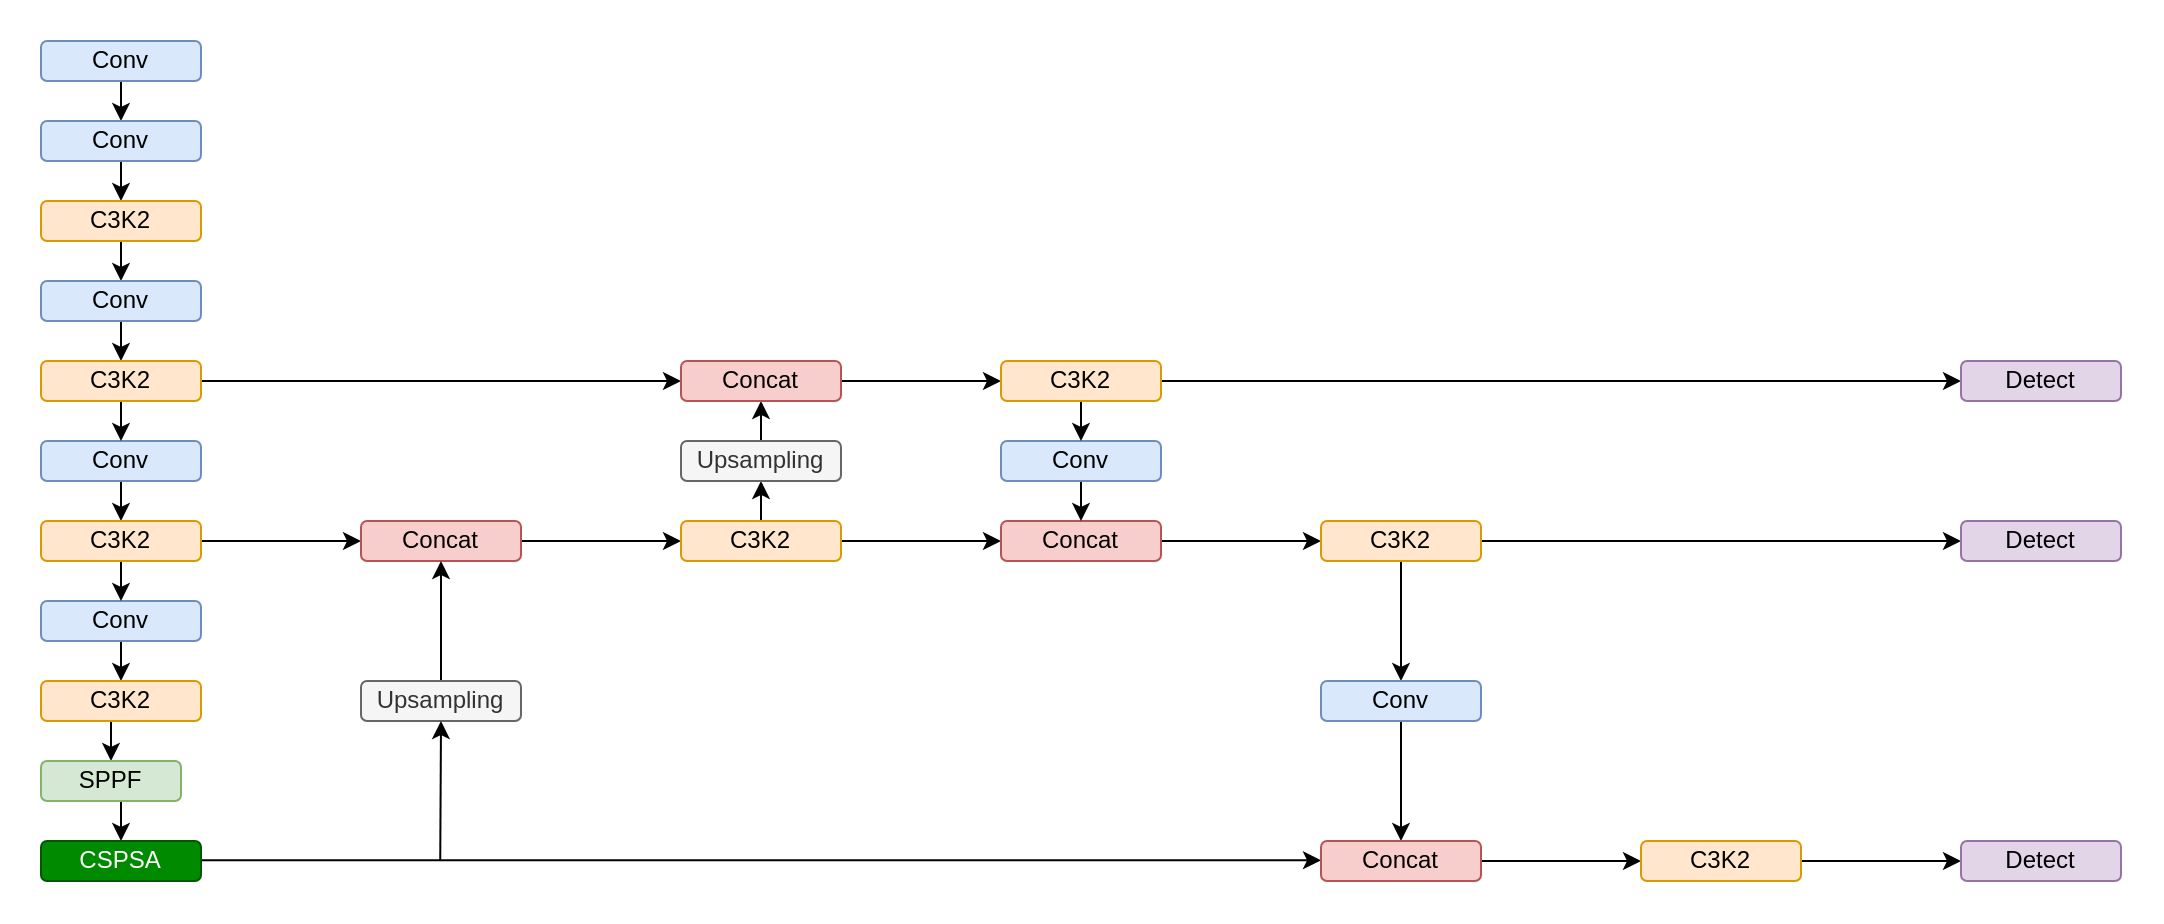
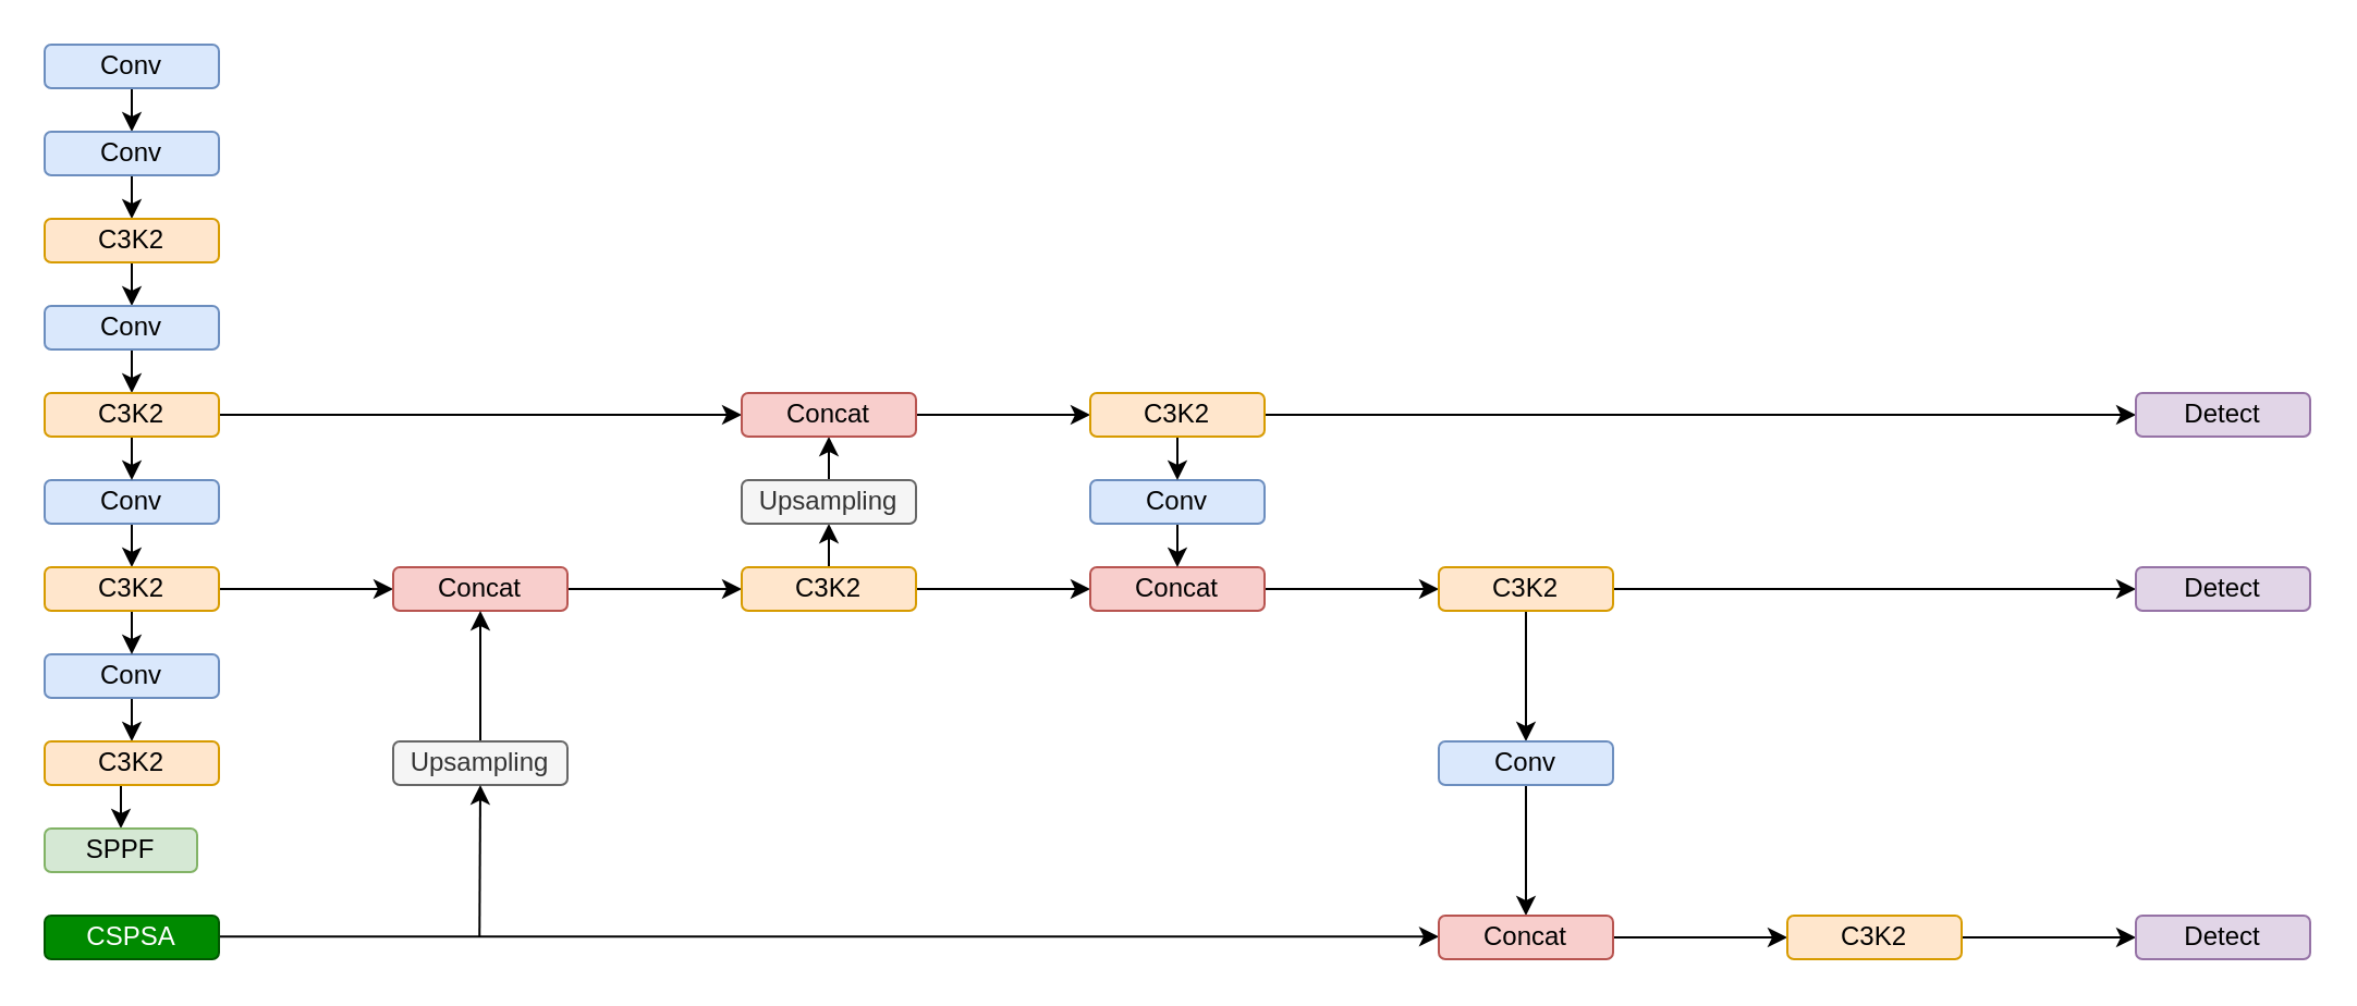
  <mxCell id="0" />
  <mxCell id="1" parent="0" />
  <mxCell id="2" style="edgeStyle=orthogonalEdgeStyle;rounded=0;orthogonalLoop=1;jettySize=auto;html=1;exitX=0.5;exitY=1;exitDx=0;exitDy=0;entryX=0.5;entryY=0;entryDx=0;entryDy=0;" edge="1" parent="1" source="3" target="5"><mxGeometry relative="1" as="geometry" /></mxCell>
  <mxCell id="3" value="Conv" style="rounded=1;whiteSpace=wrap;html=1;fillColor=#dae8fc;strokeColor=#6c8ebf;textShadow=0;" vertex="1" parent="1"><mxGeometry x="20" y="20" width="80" height="20" as="geometry" /></mxCell>
  <mxCell id="4" style="edgeStyle=orthogonalEdgeStyle;rounded=0;orthogonalLoop=1;jettySize=auto;html=1;exitX=0.5;exitY=1;exitDx=0;exitDy=0;entryX=0.5;entryY=0;entryDx=0;entryDy=0;" edge="1" parent="1" source="5" target="7"><mxGeometry relative="1" as="geometry" /></mxCell>
  <mxCell id="5" value="Conv" style="rounded=1;whiteSpace=wrap;html=1;fillColor=#dae8fc;strokeColor=#6c8ebf;textShadow=0;" vertex="1" parent="1"><mxGeometry x="20" y="60" width="80" height="20" as="geometry" /></mxCell>
  <mxCell id="6" style="edgeStyle=orthogonalEdgeStyle;rounded=0;orthogonalLoop=1;jettySize=auto;html=1;exitX=0.5;exitY=1;exitDx=0;exitDy=0;entryX=0.5;entryY=0;entryDx=0;entryDy=0;" edge="1" parent="1" source="7" target="9"><mxGeometry relative="1" as="geometry" /></mxCell>
  <mxCell id="7" value="C3K2" style="rounded=1;whiteSpace=wrap;html=1;fillColor=#ffe6cc;strokeColor=#d79b00;" vertex="1" parent="1"><mxGeometry x="20" y="100" width="80" height="20" as="geometry" /></mxCell>
  <mxCell id="8" style="edgeStyle=orthogonalEdgeStyle;rounded=0;orthogonalLoop=1;jettySize=auto;html=1;exitX=0.5;exitY=1;exitDx=0;exitDy=0;entryX=0.5;entryY=0;entryDx=0;entryDy=0;" edge="1" parent="1" source="9" target="14"><mxGeometry relative="1" as="geometry" /></mxCell>
  <mxCell id="9" value="Conv" style="rounded=1;whiteSpace=wrap;html=1;fillColor=#dae8fc;strokeColor=#6c8ebf;textShadow=0;" vertex="1" parent="1"><mxGeometry x="20" y="140" width="80" height="20" as="geometry" /></mxCell>
  <mxCell id="10" style="edgeStyle=orthogonalEdgeStyle;rounded=0;orthogonalLoop=1;jettySize=auto;html=1;exitX=0.5;exitY=1;exitDx=0;exitDy=0;entryX=0.5;entryY=0;entryDx=0;entryDy=0;" edge="1" parent="1" source="11" target="19"><mxGeometry relative="1" as="geometry" /></mxCell>
  <mxCell id="11" value="Conv" style="rounded=1;whiteSpace=wrap;html=1;fillColor=#dae8fc;strokeColor=#6c8ebf;textShadow=0;" vertex="1" parent="1"><mxGeometry x="20" y="220" width="80" height="20" as="geometry" /></mxCell>
  <mxCell id="12" style="edgeStyle=orthogonalEdgeStyle;rounded=0;orthogonalLoop=1;jettySize=auto;html=1;exitX=0.5;exitY=1;exitDx=0;exitDy=0;entryX=0.5;entryY=0;entryDx=0;entryDy=0;" edge="1" parent="1" source="14" target="11"><mxGeometry relative="1" as="geometry" /></mxCell>
  <mxCell id="13" style="edgeStyle=orthogonalEdgeStyle;rounded=0;orthogonalLoop=1;jettySize=auto;html=1;exitX=1;exitY=0.5;exitDx=0;exitDy=0;entryX=0;entryY=0.5;entryDx=0;entryDy=0;" edge="1" parent="1" source="14" target="36"><mxGeometry relative="1" as="geometry" /></mxCell>
  <mxCell id="14" value="C3K2" style="rounded=1;whiteSpace=wrap;html=1;fillColor=#ffe6cc;strokeColor=#d79b00;" vertex="1" parent="1"><mxGeometry x="20" y="180" width="80" height="20" as="geometry" /></mxCell>
  <mxCell id="15" style="edgeStyle=orthogonalEdgeStyle;rounded=0;orthogonalLoop=1;jettySize=auto;html=1;exitX=0.5;exitY=1;exitDx=0;exitDy=0;entryX=0.5;entryY=0;entryDx=0;entryDy=0;" edge="1" parent="1" source="16" target="21"><mxGeometry relative="1" as="geometry" /></mxCell>
  <mxCell id="16" value="Conv" style="rounded=1;whiteSpace=wrap;html=1;fillColor=#dae8fc;strokeColor=#6c8ebf;textShadow=0;" vertex="1" parent="1"><mxGeometry x="20" y="300" width="80" height="20" as="geometry" /></mxCell>
  <mxCell id="17" style="edgeStyle=orthogonalEdgeStyle;rounded=0;orthogonalLoop=1;jettySize=auto;html=1;exitX=0.5;exitY=1;exitDx=0;exitDy=0;entryX=0.5;entryY=0;entryDx=0;entryDy=0;" edge="1" parent="1" source="19" target="16"><mxGeometry relative="1" as="geometry" /></mxCell>
  <mxCell id="18" style="edgeStyle=orthogonalEdgeStyle;rounded=0;orthogonalLoop=1;jettySize=auto;html=1;exitX=1;exitY=0.5;exitDx=0;exitDy=0;entryX=0;entryY=0.5;entryDx=0;entryDy=0;" edge="1" parent="1" source="19" target="27"><mxGeometry relative="1" as="geometry" /></mxCell>
  <mxCell id="19" value="C3K2" style="rounded=1;whiteSpace=wrap;html=1;fillColor=#ffe6cc;strokeColor=#d79b00;" vertex="1" parent="1"><mxGeometry x="20" y="260" width="80" height="20" as="geometry" /></mxCell>
  <mxCell id="20" style="edgeStyle=orthogonalEdgeStyle;rounded=0;orthogonalLoop=1;jettySize=auto;html=1;exitX=0.5;exitY=1;exitDx=0;exitDy=0;entryX=0.5;entryY=0;entryDx=0;entryDy=0;" edge="1" parent="1" source="21" target="23"><mxGeometry relative="1" as="geometry" /></mxCell>
  <mxCell id="21" value="C3K2" style="rounded=1;whiteSpace=wrap;html=1;fillColor=#ffe6cc;strokeColor=#d79b00;" vertex="1" parent="1"><mxGeometry x="20" y="340" width="80" height="20" as="geometry" /></mxCell>
- <mxCell id="22" style="edgeStyle=orthogonalEdgeStyle;rounded=0;orthogonalLoop=1;jettySize=auto;html=1;exitX=0.5;exitY=1;exitDx=0;exitDy=0;entryX=0.5;entryY=0;entryDx=0;entryDy=0;" edge="1" parent="1" source="23" target="25"><mxGeometry relative="1" as="geometry" /></mxCell>
  <mxCell id="23" value="SPPF" style="rounded=1;whiteSpace=wrap;html=1;fillColor=#d5e8d4;strokeColor=#82b366;" vertex="1" parent="1"><mxGeometry x="20" y="380" width="70" height="20" as="geometry" /></mxCell>
  <mxCell id="24" style="edgeStyle=orthogonalEdgeStyle;rounded=0;orthogonalLoop=1;jettySize=auto;html=1;exitX=1;exitY=0.5;exitDx=0;exitDy=0;entryX=0;entryY=0.5;entryDx=0;entryDy=0;" edge="1" parent="1"><mxGeometry relative="1" as="geometry"><mxPoint x="100" y="429.62" as="sourcePoint" /><mxPoint x="660" y="429.62" as="targetPoint" /></mxGeometry></mxCell>
  <mxCell id="25" value="CSPSA" style="rounded=1;whiteSpace=wrap;html=1;fillColor=#008a00;strokeColor=#005700;fontColor=#ffffff;" vertex="1" parent="1"><mxGeometry x="20" y="420" width="80" height="20" as="geometry" /></mxCell>
  <mxCell id="26" style="edgeStyle=orthogonalEdgeStyle;rounded=0;orthogonalLoop=1;jettySize=auto;html=1;exitX=1;exitY=0.5;exitDx=0;exitDy=0;entryX=0;entryY=0.5;entryDx=0;entryDy=0;" edge="1" parent="1" source="27" target="32"><mxGeometry relative="1" as="geometry" /></mxCell>
  <mxCell id="27" value="Concat" style="rounded=1;whiteSpace=wrap;html=1;fillColor=#f8cecc;strokeColor=#b85450;" vertex="1" parent="1"><mxGeometry x="180" y="260" width="80" height="20" as="geometry" /></mxCell>
  <mxCell id="28" style="edgeStyle=orthogonalEdgeStyle;rounded=0;orthogonalLoop=1;jettySize=auto;html=1;exitX=0.5;exitY=0;exitDx=0;exitDy=0;entryX=0.5;entryY=1;entryDx=0;entryDy=0;" edge="1" parent="1" source="29" target="27"><mxGeometry relative="1" as="geometry" /></mxCell>
  <mxCell id="29" value="Upsampling" style="rounded=1;whiteSpace=wrap;html=1;fillColor=#f5f5f5;strokeColor=#666666;fontColor=#333333;" vertex="1" parent="1"><mxGeometry x="180" y="340" width="80" height="20" as="geometry" /></mxCell>
  <mxCell id="30" style="edgeStyle=orthogonalEdgeStyle;rounded=0;orthogonalLoop=1;jettySize=auto;html=1;exitX=0.5;exitY=0;exitDx=0;exitDy=0;entryX=0.5;entryY=1;entryDx=0;entryDy=0;" edge="1" parent="1" source="32" target="34"><mxGeometry relative="1" as="geometry" /></mxCell>
  <mxCell id="31" style="edgeStyle=orthogonalEdgeStyle;rounded=0;orthogonalLoop=1;jettySize=auto;html=1;exitX=1;exitY=0.5;exitDx=0;exitDy=0;entryX=0;entryY=0.5;entryDx=0;entryDy=0;" edge="1" parent="1" source="32" target="38"><mxGeometry relative="1" as="geometry" /></mxCell>
  <mxCell id="32" value="C3K2" style="rounded=1;whiteSpace=wrap;html=1;fillColor=#ffe6cc;strokeColor=#d79b00;" vertex="1" parent="1"><mxGeometry x="340" y="260" width="80" height="20" as="geometry" /></mxCell>
  <mxCell id="33" style="edgeStyle=orthogonalEdgeStyle;rounded=0;orthogonalLoop=1;jettySize=auto;html=1;exitX=0.5;exitY=0;exitDx=0;exitDy=0;entryX=0.5;entryY=1;entryDx=0;entryDy=0;" edge="1" parent="1" source="34" target="36"><mxGeometry relative="1" as="geometry" /></mxCell>
  <mxCell id="34" value="Upsampling" style="rounded=1;whiteSpace=wrap;html=1;fillColor=#f5f5f5;strokeColor=#666666;fontColor=#333333;" vertex="1" parent="1"><mxGeometry x="340" y="220" width="80" height="20" as="geometry" /></mxCell>
  <mxCell id="35" style="edgeStyle=orthogonalEdgeStyle;rounded=0;orthogonalLoop=1;jettySize=auto;html=1;exitX=1;exitY=0.5;exitDx=0;exitDy=0;entryX=0;entryY=0.5;entryDx=0;entryDy=0;" edge="1" parent="1" source="36" target="43"><mxGeometry relative="1" as="geometry" /></mxCell>
  <mxCell id="36" value="Concat" style="rounded=1;whiteSpace=wrap;html=1;fillColor=#f8cecc;strokeColor=#b85450;" vertex="1" parent="1"><mxGeometry x="340" y="180" width="80" height="20" as="geometry" /></mxCell>
  <mxCell id="37" style="edgeStyle=orthogonalEdgeStyle;rounded=0;orthogonalLoop=1;jettySize=auto;html=1;exitX=1;exitY=0.5;exitDx=0;exitDy=0;" edge="1" parent="1" source="38" target="46"><mxGeometry relative="1" as="geometry" /></mxCell>
  <mxCell id="38" value="Concat" style="rounded=1;whiteSpace=wrap;html=1;fillColor=#f8cecc;strokeColor=#b85450;" vertex="1" parent="1"><mxGeometry x="500" y="260" width="80" height="20" as="geometry" /></mxCell>
  <mxCell id="39" style="edgeStyle=orthogonalEdgeStyle;rounded=0;orthogonalLoop=1;jettySize=auto;html=1;exitX=0.5;exitY=1;exitDx=0;exitDy=0;entryX=0.5;entryY=0;entryDx=0;entryDy=0;" edge="1" parent="1" source="40" target="38"><mxGeometry relative="1" as="geometry" /></mxCell>
  <mxCell id="40" value="Conv" style="rounded=1;whiteSpace=wrap;html=1;fillColor=#dae8fc;strokeColor=#6c8ebf;textShadow=0;" vertex="1" parent="1"><mxGeometry x="500" y="220" width="80" height="20" as="geometry" /></mxCell>
  <mxCell id="41" style="edgeStyle=orthogonalEdgeStyle;rounded=0;orthogonalLoop=1;jettySize=auto;html=1;exitX=0.5;exitY=1;exitDx=0;exitDy=0;entryX=0.5;entryY=0;entryDx=0;entryDy=0;" edge="1" parent="1" source="43" target="40"><mxGeometry relative="1" as="geometry" /></mxCell>
  <mxCell id="42" style="edgeStyle=orthogonalEdgeStyle;rounded=0;orthogonalLoop=1;jettySize=auto;html=1;exitX=1;exitY=0.5;exitDx=0;exitDy=0;entryX=0;entryY=0.5;entryDx=0;entryDy=0;" edge="1" parent="1" source="43" target="54"><mxGeometry relative="1" as="geometry" /></mxCell>
  <mxCell id="43" value="C3K2" style="rounded=1;whiteSpace=wrap;html=1;fillColor=#ffe6cc;strokeColor=#d79b00;" vertex="1" parent="1"><mxGeometry x="500" y="180" width="80" height="20" as="geometry" /></mxCell>
  <mxCell id="44" style="edgeStyle=orthogonalEdgeStyle;rounded=0;orthogonalLoop=1;jettySize=auto;html=1;exitX=1;exitY=0.5;exitDx=0;exitDy=0;entryX=0;entryY=0.5;entryDx=0;entryDy=0;" edge="1" parent="1" source="46" target="55"><mxGeometry relative="1" as="geometry" /></mxCell>
  <mxCell id="45" style="edgeStyle=orthogonalEdgeStyle;rounded=0;orthogonalLoop=1;jettySize=auto;html=1;exitX=0.5;exitY=1;exitDx=0;exitDy=0;entryX=0.5;entryY=0;entryDx=0;entryDy=0;" edge="1" parent="1" source="46" target="48"><mxGeometry relative="1" as="geometry" /></mxCell>
  <mxCell id="46" value="C3K2" style="rounded=1;whiteSpace=wrap;html=1;fillColor=#ffe6cc;strokeColor=#d79b00;" vertex="1" parent="1"><mxGeometry x="660" y="260" width="80" height="20" as="geometry" /></mxCell>
  <mxCell id="47" style="edgeStyle=orthogonalEdgeStyle;rounded=0;orthogonalLoop=1;jettySize=auto;html=1;exitX=0.5;exitY=1;exitDx=0;exitDy=0;entryX=0.5;entryY=0;entryDx=0;entryDy=0;" edge="1" parent="1" source="48" target="50"><mxGeometry relative="1" as="geometry" /></mxCell>
  <mxCell id="48" value="Conv" style="rounded=1;whiteSpace=wrap;html=1;fillColor=#dae8fc;strokeColor=#6c8ebf;textShadow=0;" vertex="1" parent="1"><mxGeometry x="660" y="340" width="80" height="20" as="geometry" /></mxCell>
  <mxCell id="49" style="edgeStyle=orthogonalEdgeStyle;rounded=0;orthogonalLoop=1;jettySize=auto;html=1;exitX=1;exitY=0.5;exitDx=0;exitDy=0;entryX=0;entryY=0.5;entryDx=0;entryDy=0;" edge="1" parent="1" source="50" target="52"><mxGeometry relative="1" as="geometry" /></mxCell>
  <mxCell id="50" value="Concat" style="rounded=1;whiteSpace=wrap;html=1;fillColor=#f8cecc;strokeColor=#b85450;" vertex="1" parent="1"><mxGeometry x="660" y="420" width="80" height="20" as="geometry" /></mxCell>
  <mxCell id="51" style="edgeStyle=orthogonalEdgeStyle;rounded=0;orthogonalLoop=1;jettySize=auto;html=1;exitX=1;exitY=0.5;exitDx=0;exitDy=0;entryX=0;entryY=0.5;entryDx=0;entryDy=0;" edge="1" parent="1" source="52" target="53"><mxGeometry relative="1" as="geometry" /></mxCell>
  <mxCell id="52" value="C3K2" style="rounded=1;whiteSpace=wrap;html=1;fillColor=#ffe6cc;strokeColor=#d79b00;" vertex="1" parent="1"><mxGeometry x="820" y="420" width="80" height="20" as="geometry" /></mxCell>
  <mxCell id="53" value="Detect" style="rounded=1;whiteSpace=wrap;html=1;fillColor=#e1d5e7;strokeColor=#9673a6;textShadow=0;" vertex="1" parent="1"><mxGeometry x="980" y="420" width="80" height="20" as="geometry" /></mxCell>
  <mxCell id="54" value="Detect" style="rounded=1;whiteSpace=wrap;html=1;fillColor=#e1d5e7;strokeColor=#9673a6;textShadow=0;" vertex="1" parent="1"><mxGeometry x="980" y="180" width="80" height="20" as="geometry" /></mxCell>
  <mxCell id="55" value="Detect" style="rounded=1;whiteSpace=wrap;html=1;fillColor=#e1d5e7;strokeColor=#9673a6;textShadow=0;" vertex="1" parent="1"><mxGeometry x="980" y="260" width="80" height="20" as="geometry" /></mxCell>
  <mxCell id="56" value="" style="endArrow=classic;html=1;rounded=0;" edge="1" parent="1"><mxGeometry width="50" height="50" relative="1" as="geometry"><mxPoint x="219.62" y="430" as="sourcePoint" /><mxPoint x="220" y="360" as="targetPoint" /></mxGeometry></mxCell>
